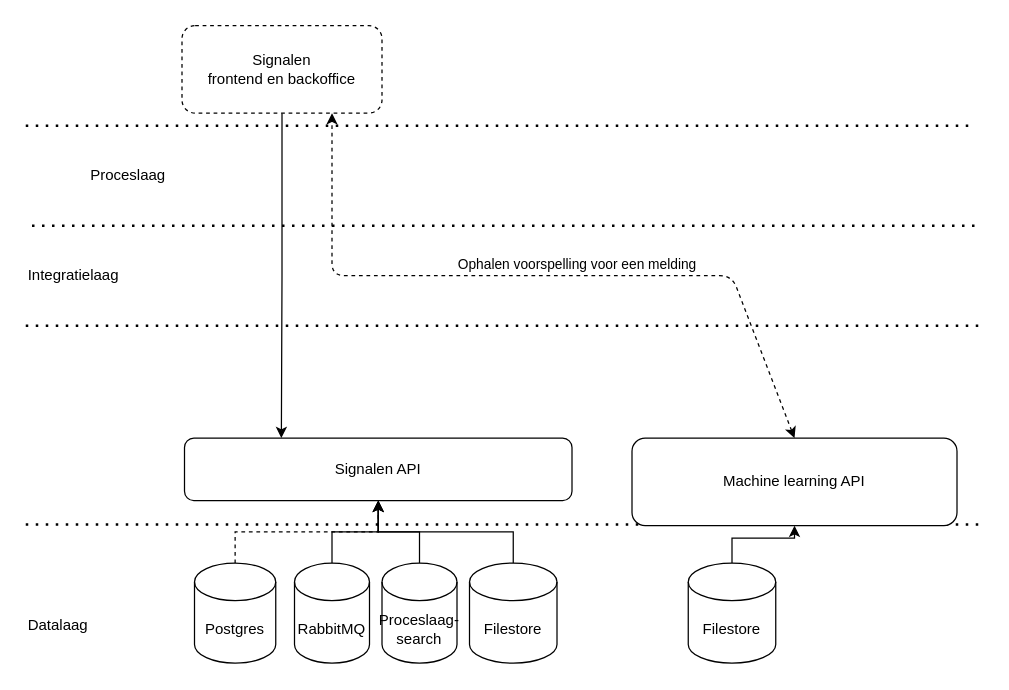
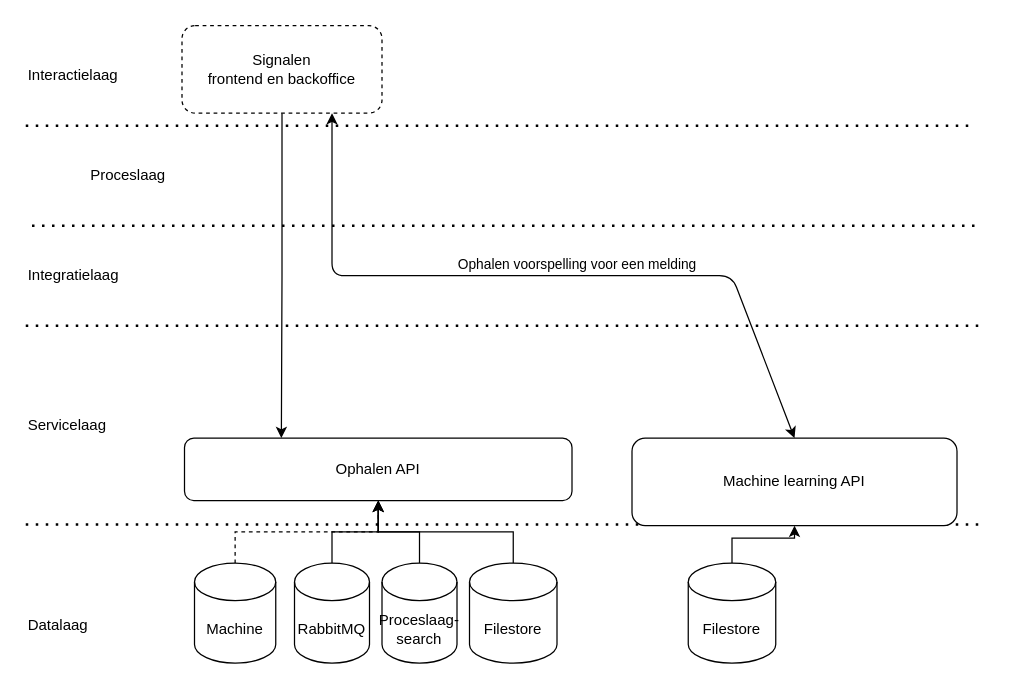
  <mxCell id="0" />
  <mxCell id="1" parent="0" />
  <mxCell id="2" value="" style="edgeStyle=orthogonalEdgeStyle;rounded=0;orthogonalLoop=1;jettySize=auto;html=1;dashed=1;" edge="1" parent="1" source="3" target="4"><mxGeometry relative="1" as="geometry" /></mxCell>
- <mxCell id="3" value="Postgres" style="shape=cylinder3;whiteSpace=wrap;html=1;boundedLbl=1;backgroundOutline=1;size=15;" parent="1" vertex="1"><mxGeometry x="155" y="450" width="65" height="80" as="geometry" /></mxCell>
- <mxCell id="4" value="Signalen API" style="rounded=1;whiteSpace=wrap;html=1;" parent="1" vertex="1"><mxGeometry x="147" y="350" width="310" height="50" as="geometry" /></mxCell>
+ <mxCell id="3" value="Machine" style="shape=cylinder3;whiteSpace=wrap;html=1;boundedLbl=1;backgroundOutline=1;size=15;" parent="1" vertex="1"><mxGeometry x="155" y="450" width="65" height="80" as="geometry" /></mxCell>
+ <mxCell id="4" value="Ophalen API" style="rounded=1;whiteSpace=wrap;html=1;" parent="1" vertex="1"><mxGeometry x="147" y="350" width="310" height="50" as="geometry" /></mxCell>
  <mxCell id="5" value="Datalaag" style="text;html=1;align=left;verticalAlign=middle;resizable=0;points=[];autosize=1;" parent="1" vertex="1"><mxGeometry x="20" y="490" width="60" height="20" as="geometry" /></mxCell>
+ <mxCell id="6" value="Servicelaag" style="text;html=1;align=left;verticalAlign=middle;resizable=0;points=[];autosize=1;" parent="1" vertex="1"><mxGeometry x="20" y="330" width="80" height="20" as="geometry" /></mxCell>
  <mxCell id="7" value="Integratielaag" style="text;html=1;align=left;verticalAlign=middle;resizable=0;points=[];autosize=1;" parent="1" vertex="1"><mxGeometry x="20" y="210" width="90" height="20" as="geometry" /></mxCell>
  <mxCell id="8" value="Proceslaag" style="text;html=1;align=left;verticalAlign=middle;resizable=0;points=[];autosize=1;" parent="1" vertex="1"><mxGeometry x="70" y="130" width="80" height="20" as="geometry" /></mxCell>
  <mxCell id="9" style="edgeStyle=orthogonalEdgeStyle;rounded=0;orthogonalLoop=1;jettySize=auto;html=1;exitX=0.5;exitY=1;exitDx=0;exitDy=0;entryX=0.25;entryY=0;entryDx=0;entryDy=0;" edge="1" parent="1" source="10" target="4"><mxGeometry relative="1" as="geometry" /></mxCell>
  <mxCell id="10" value="Signalen&lt;br&gt;frontend en backoffice" style="rounded=1;whiteSpace=wrap;html=1;dashed=1;" parent="1" vertex="1"><mxGeometry x="145" y="20" width="160" height="70" as="geometry" /></mxCell>
- <mxCell id="11" value="" style="endArrow=classic;html=1;entryX=0.75;entryY=1;entryDx=0;entryDy=0;exitX=0.5;exitY=0;exitDx=0;exitDy=0;startArrow=classic;startFill=1;endFill=1;dashed=1;" parent="1" source="22" target="10" edge="1"><mxGeometry width="50" height="50" relative="1" as="geometry"><mxPoint x="560" y="300" as="sourcePoint" /><mxPoint x="375" y="310" as="targetPoint" /><Array as="points"><mxPoint x="585" y="220" /><mxPoint x="265" y="220" /></Array></mxGeometry></mxCell>
+ <mxCell id="11" value="" style="endArrow=classic;html=1;entryX=0.75;entryY=1;entryDx=0;entryDy=0;exitX=0.5;exitY=0;exitDx=0;exitDy=0;startArrow=classic;startFill=1;endFill=1;" parent="1" source="22" target="10" edge="1"><mxGeometry width="50" height="50" relative="1" as="geometry"><mxPoint x="560" y="300" as="sourcePoint" /><mxPoint x="375" y="310" as="targetPoint" /><Array as="points"><mxPoint x="585" y="220" /><mxPoint x="265" y="220" /></Array></mxGeometry></mxCell>
  <mxCell id="12" value="Ophalen voorspelling voor een melding" style="edgeLabel;html=1;align=center;verticalAlign=middle;resizable=0;points=[];" parent="11" vertex="1" connectable="0"><mxGeometry x="-0.077" relative="1" as="geometry"><mxPoint x="8" y="-10" as="offset" /></mxGeometry></mxCell>
  <mxCell id="13" value="" style="endArrow=none;dashed=1;html=1;dashPattern=1 3;strokeWidth=2;" parent="1" edge="1"><mxGeometry width="50" height="50" relative="1" as="geometry"><mxPoint x="25" y="180" as="sourcePoint" /><mxPoint x="785" y="180" as="targetPoint" /></mxGeometry></mxCell>
  <mxCell id="14" value="" style="endArrow=none;dashed=1;html=1;dashPattern=1 3;strokeWidth=2;" parent="1" edge="1"><mxGeometry width="50" height="50" relative="1" as="geometry"><mxPoint x="20" y="260" as="sourcePoint" /><mxPoint x="785" y="260" as="targetPoint" /></mxGeometry></mxCell>
  <mxCell id="15" value="" style="endArrow=none;dashed=1;html=1;dashPattern=1 3;strokeWidth=2;" parent="1" edge="1"><mxGeometry width="50" height="50" relative="1" as="geometry"><mxPoint x="20" y="419.17" as="sourcePoint" /><mxPoint x="785" y="419" as="targetPoint" /></mxGeometry></mxCell>
+ <mxCell id="16" value="Interactielaag" style="text;html=1;align=left;verticalAlign=middle;resizable=0;points=[];autosize=1;" parent="1" vertex="1"><mxGeometry x="20" y="50" width="90" height="20" as="geometry" /></mxCell>
  <mxCell id="17" value="" style="endArrow=none;dashed=1;html=1;dashPattern=1 3;strokeWidth=2;" parent="1" edge="1"><mxGeometry width="50" height="50" relative="1" as="geometry"><mxPoint x="20" y="100" as="sourcePoint" /><mxPoint x="780" y="100" as="targetPoint" /></mxGeometry></mxCell>
  <mxCell id="18" value="" style="edgeStyle=orthogonalEdgeStyle;rounded=0;orthogonalLoop=1;jettySize=auto;html=1;" edge="1" parent="1" source="19" target="4"><mxGeometry relative="1" as="geometry" /></mxCell>
  <mxCell id="19" value="RabbitMQ" style="shape=cylinder3;whiteSpace=wrap;html=1;boundedLbl=1;backgroundOutline=1;size=15;" vertex="1" parent="1"><mxGeometry x="235" y="450" width="60" height="80" as="geometry" /></mxCell>
  <mxCell id="20" value="" style="edgeStyle=orthogonalEdgeStyle;rounded=0;orthogonalLoop=1;jettySize=auto;html=1;" edge="1" parent="1" source="21" target="4"><mxGeometry relative="1" as="geometry" /></mxCell>
  <mxCell id="21" value="Proceslaag-&lt;br&gt;search" style="shape=cylinder3;whiteSpace=wrap;html=1;boundedLbl=1;backgroundOutline=1;size=15;" vertex="1" parent="1"><mxGeometry x="305" y="450" width="60" height="80" as="geometry" /></mxCell>
  <mxCell id="22" value="Machine learning API" style="rounded=1;whiteSpace=wrap;html=1;" vertex="1" parent="1"><mxGeometry x="505" y="350" width="260" height="70" as="geometry" /></mxCell>
  <mxCell id="23" value="" style="edgeStyle=orthogonalEdgeStyle;rounded=0;orthogonalLoop=1;jettySize=auto;html=1;" edge="1" parent="1" source="24" target="4"><mxGeometry relative="1" as="geometry" /></mxCell>
  <mxCell id="24" value="Filestore" style="shape=cylinder3;whiteSpace=wrap;html=1;boundedLbl=1;backgroundOutline=1;size=15;" vertex="1" parent="1"><mxGeometry x="375" y="450" width="70" height="80" as="geometry" /></mxCell>
  <mxCell id="25" value="" style="edgeStyle=orthogonalEdgeStyle;rounded=0;orthogonalLoop=1;jettySize=auto;html=1;" edge="1" parent="1" source="26" target="22"><mxGeometry relative="1" as="geometry" /></mxCell>
  <mxCell id="26" value="Filestore" style="shape=cylinder3;whiteSpace=wrap;html=1;boundedLbl=1;backgroundOutline=1;size=15;" vertex="1" parent="1"><mxGeometry x="550" y="450" width="70" height="80" as="geometry" /></mxCell>
